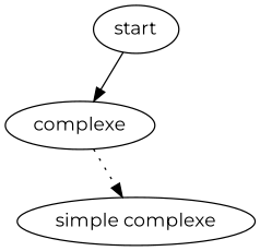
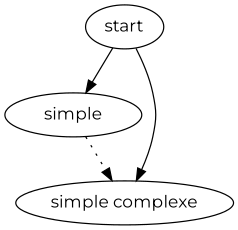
  digraph {
    fontname=Montserrat
    node [fontname=Montserrat]
    edge [fontname=Montserrat]
-   n1 [label=complexe]
+   n1 [label=simple]
    n2 [label="simple complexe"]
    n3 [label=start]
    n1 -> n2 [style=dotted]
    n3 -> n1
+   n3 -> n2
  }
